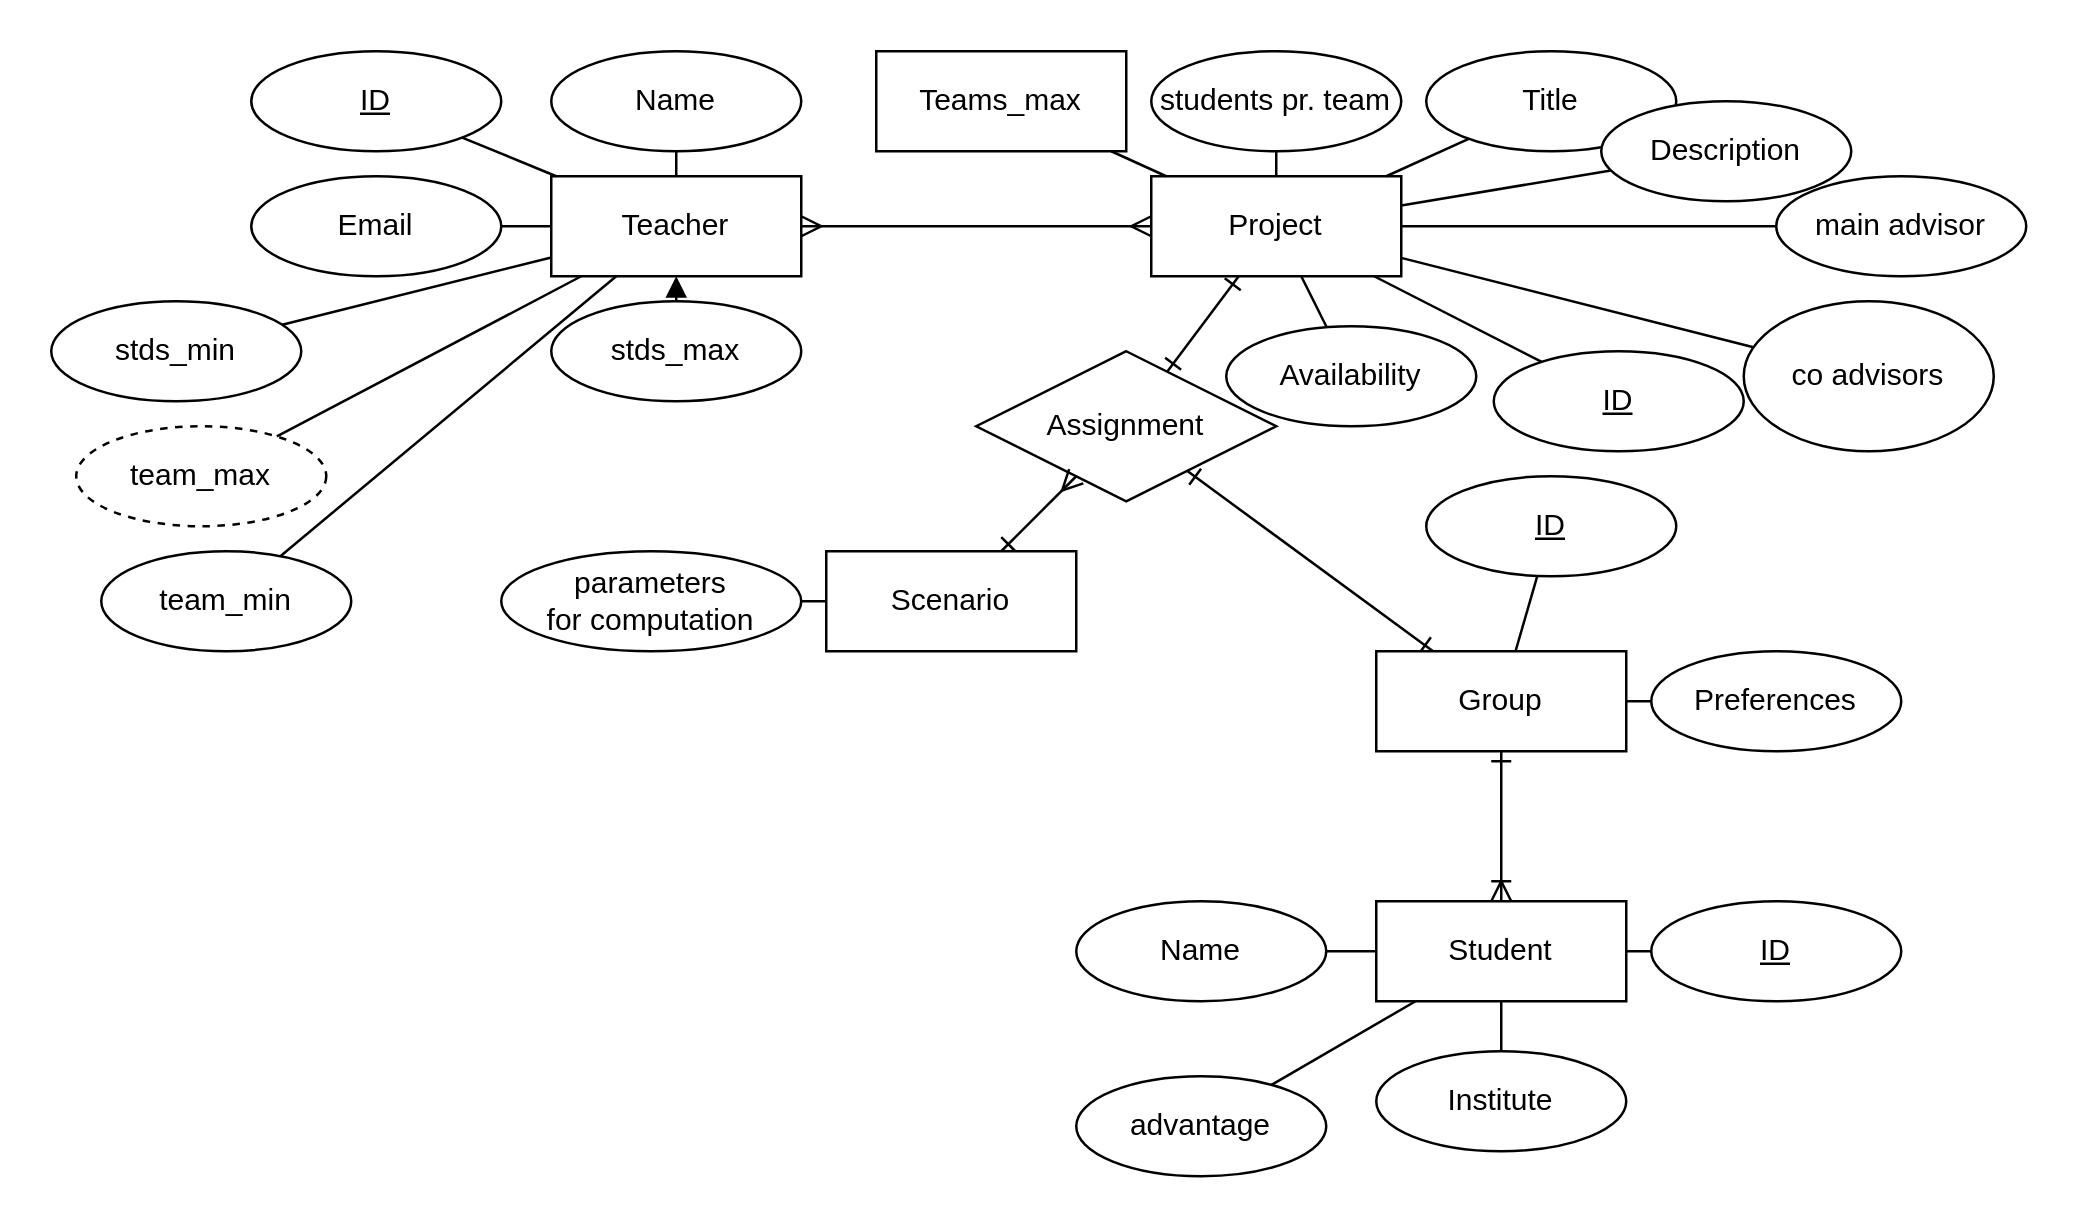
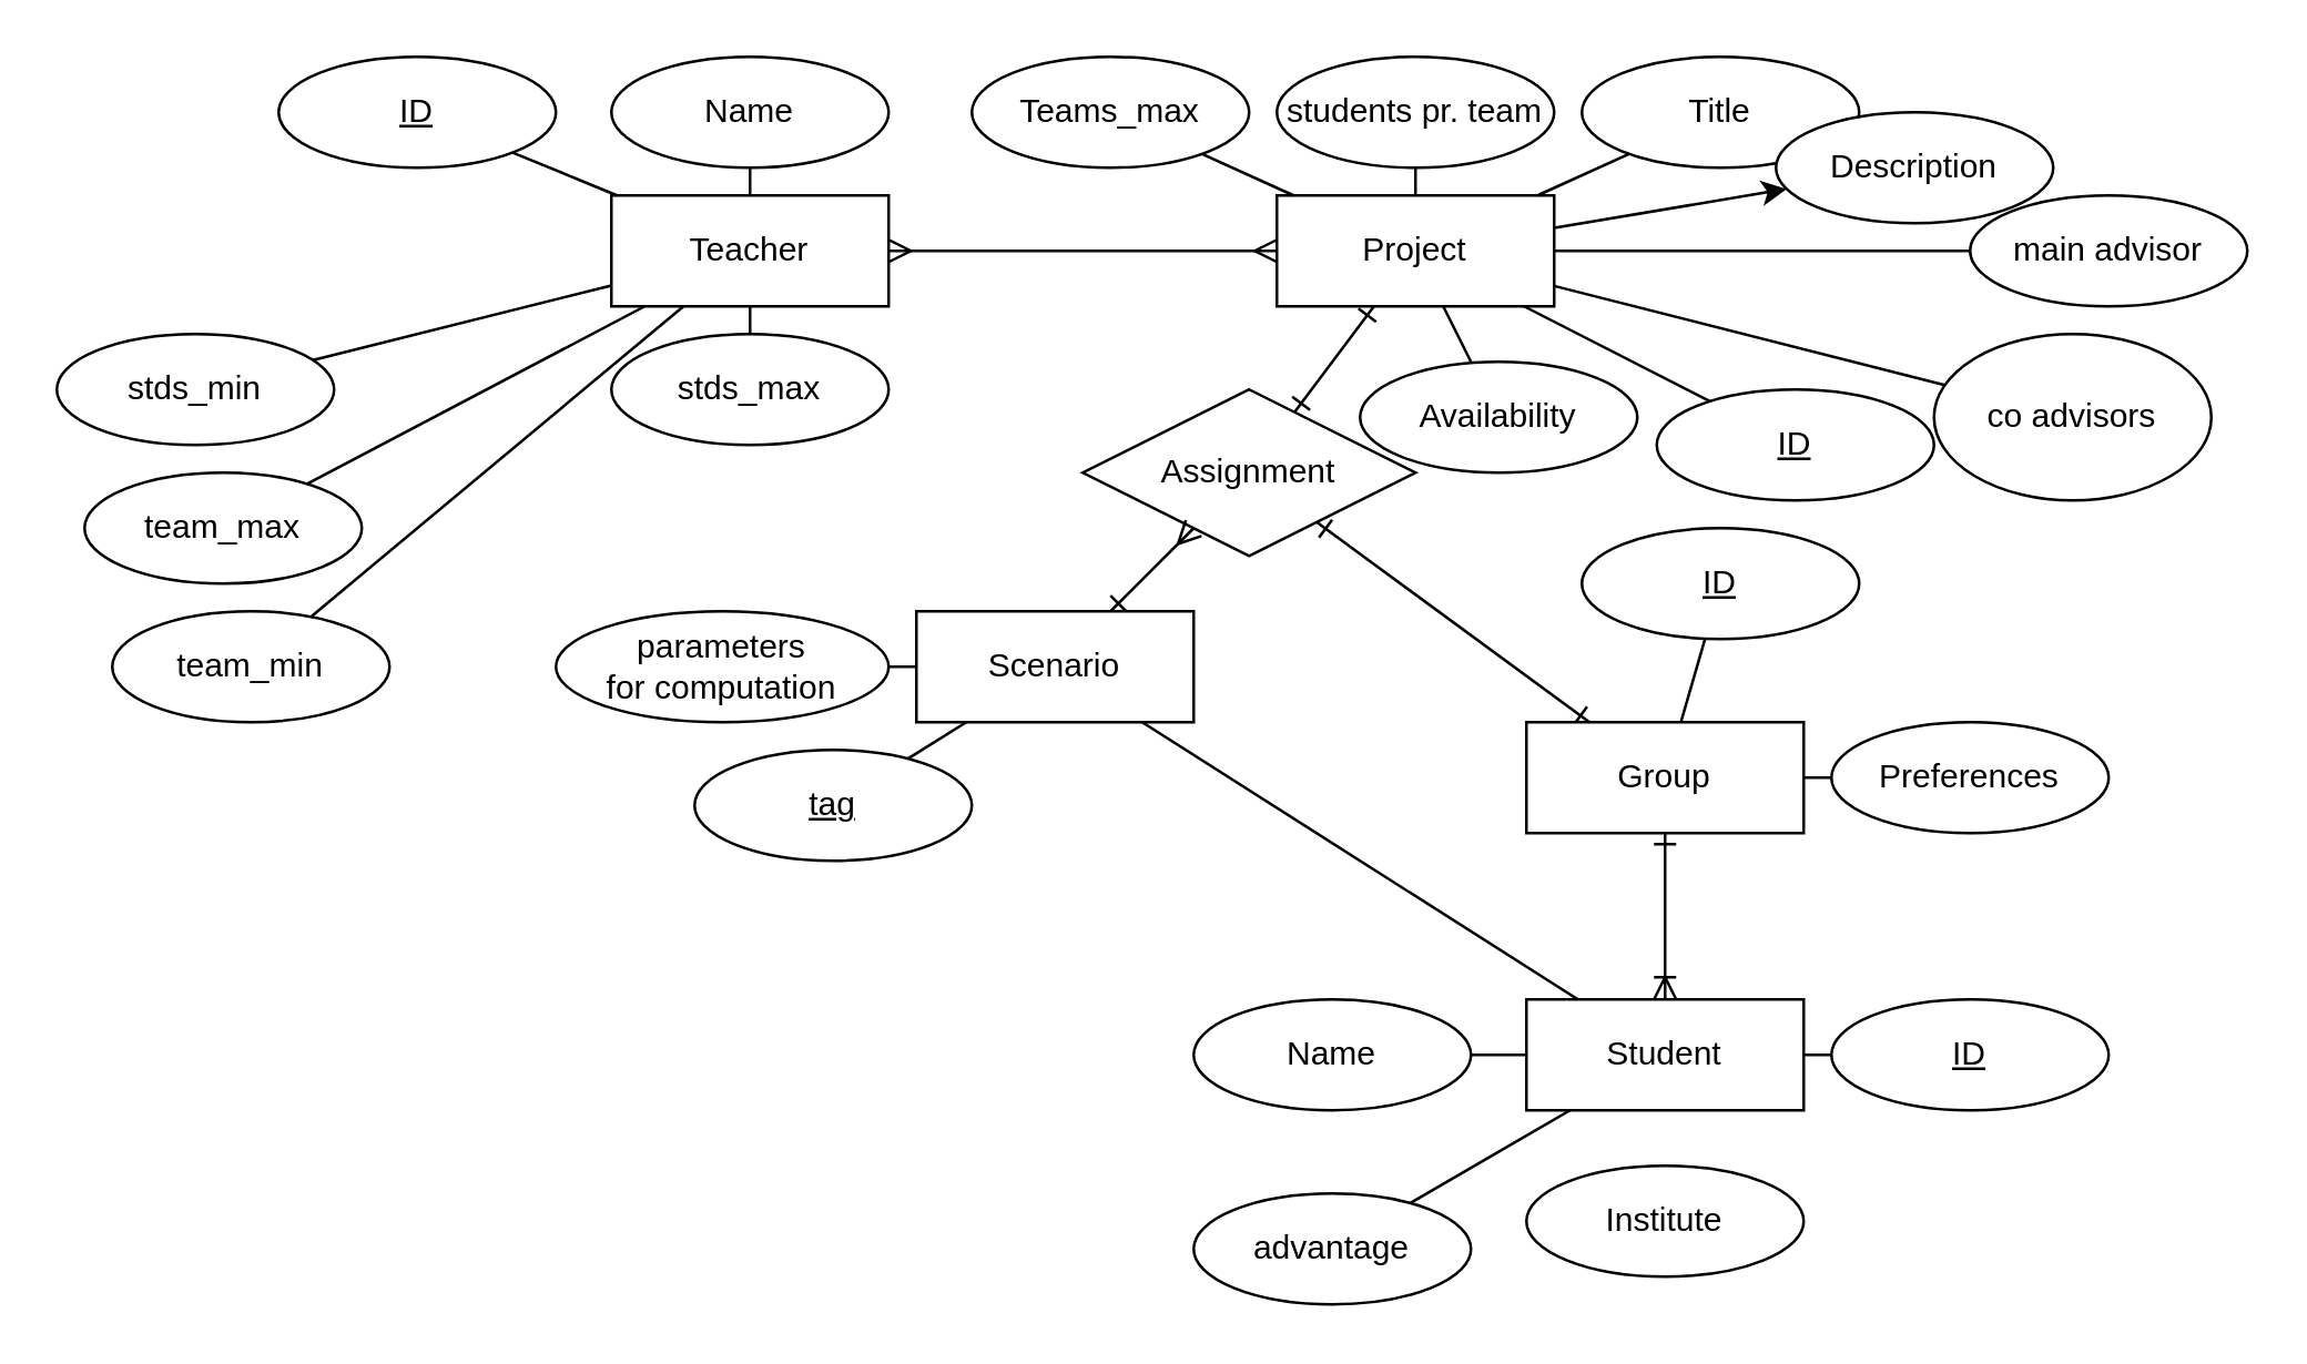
  <mxCell id="0" />
  <mxCell id="1" parent="0" />
  <mxCell id="2" value="Teacher" style="whiteSpace=wrap;html=1;align=center;" parent="1" vertex="1"><mxGeometry x="220" y="70" width="100" height="40" as="geometry" /></mxCell>
  <mxCell id="3" value="Student" style="whiteSpace=wrap;html=1;align=center;" parent="1" vertex="1"><mxGeometry x="550" y="360" width="100" height="40" as="geometry" /></mxCell>
  <mxCell id="4" value="Project" style="whiteSpace=wrap;html=1;align=center;" parent="1" vertex="1"><mxGeometry x="460" y="70" width="100" height="40" as="geometry" /></mxCell>
  <mxCell id="5" value="ID" style="ellipse;whiteSpace=wrap;html=1;align=center;fontStyle=4;" parent="1" vertex="1"><mxGeometry x="100" y="20" width="100" height="40" as="geometry" /></mxCell>
  <mxCell id="6" value="Name" style="ellipse;whiteSpace=wrap;html=1;align=center;" parent="1" vertex="1"><mxGeometry x="220" y="20" width="100" height="40" as="geometry" /></mxCell>
- <mxCell id="7" value="Email" style="ellipse;whiteSpace=wrap;html=1;align=center;" parent="1" vertex="1"><mxGeometry x="100" y="70" width="100" height="40" as="geometry" /></mxCell>
  <mxCell id="8" value="stds_max" style="ellipse;whiteSpace=wrap;html=1;align=center;" parent="1" vertex="1"><mxGeometry x="220" y="120" width="100" height="40" as="geometry" /></mxCell>
  <mxCell id="9" value="stds_min" style="ellipse;whiteSpace=wrap;html=1;align=center;" parent="1" vertex="1"><mxGeometry x="20" y="120" width="100" height="40" as="geometry" /></mxCell>
- <mxCell id="10" value="" style="endArrow=none;html=1;rounded=0;" parent="1" source="2" target="7" edge="1"><mxGeometry relative="1" as="geometry"><mxPoint x="220" y="160" as="sourcePoint" /><mxPoint x="380" y="160" as="targetPoint" /></mxGeometry></mxCell>
  <mxCell id="11" value="" style="endArrow=none;html=1;rounded=0;" parent="1" source="2" target="9" edge="1"><mxGeometry relative="1" as="geometry"><mxPoint x="220" y="160" as="sourcePoint" /><mxPoint x="380" y="160" as="targetPoint" /></mxGeometry></mxCell>
  <mxCell id="12" value="" style="endArrow=none;html=1;rounded=0;" parent="1" source="6" target="2" edge="1"><mxGeometry relative="1" as="geometry"><mxPoint x="220" y="160" as="sourcePoint" /><mxPoint x="380" y="160" as="targetPoint" /></mxGeometry></mxCell>
  <mxCell id="13" value="" style="endArrow=none;html=1;rounded=0;" parent="1" source="5" target="2" edge="1"><mxGeometry relative="1" as="geometry"><mxPoint x="220" y="160" as="sourcePoint" /><mxPoint x="380" y="160" as="targetPoint" /></mxGeometry></mxCell>
- <mxCell id="14" value="" style="endArrow=block;html=1;rounded=0;" parent="1" source="8" target="2" edge="1"><mxGeometry relative="1" as="geometry"><mxPoint x="358.765" y="45.617" as="sourcePoint" /><mxPoint x="380" y="160" as="targetPoint" /></mxGeometry></mxCell>
+ <mxCell id="14" value="" style="endArrow=none;html=1;rounded=0;" parent="1" source="8" target="2" edge="1"><mxGeometry relative="1" as="geometry"><mxPoint x="358.765" y="45.617" as="sourcePoint" /><mxPoint x="380" y="160" as="targetPoint" /></mxGeometry></mxCell>
  <mxCell id="15" value="ID" style="ellipse;whiteSpace=wrap;html=1;align=center;fontStyle=4;" parent="1" vertex="1"><mxGeometry x="597" y="140" width="100" height="40" as="geometry" /></mxCell>
  <mxCell id="16" value="Title" style="ellipse;whiteSpace=wrap;html=1;align=center;" parent="1" vertex="1"><mxGeometry x="570" y="20" width="100" height="40" as="geometry" /></mxCell>
- <mxCell id="17" value="Teams_max" style="whiteSpace=wrap;html=1;align=center;rounded=0;" parent="1" vertex="1"><mxGeometry x="350" y="20" width="100" height="40" as="geometry" /></mxCell>
+ <mxCell id="17" value="Teams_max" style="ellipse;whiteSpace=wrap;html=1;align=center;" parent="1" vertex="1"><mxGeometry x="350" y="20" width="100" height="40" as="geometry" /></mxCell>
  <mxCell id="18" value="students pr. team" style="ellipse;whiteSpace=wrap;html=1;align=center;" parent="1" vertex="1"><mxGeometry x="460" y="20" width="100" height="40" as="geometry" /></mxCell>
  <mxCell id="19" value="Description" style="ellipse;whiteSpace=wrap;html=1;align=center;" parent="1" vertex="1"><mxGeometry x="640" y="40" width="100" height="40" as="geometry" /></mxCell>
  <mxCell id="20" value="" style="endArrow=none;html=1;rounded=0;" parent="1" source="17" target="4" edge="1"><mxGeometry relative="1" as="geometry"><mxPoint x="310" y="140" as="sourcePoint" /><mxPoint x="470" y="140" as="targetPoint" /></mxGeometry></mxCell>
  <mxCell id="21" value="" style="endArrow=none;html=1;rounded=0;" parent="1" source="18" target="4" edge="1"><mxGeometry relative="1" as="geometry"><mxPoint x="370" y="130" as="sourcePoint" /><mxPoint x="530" y="130" as="targetPoint" /></mxGeometry></mxCell>
  <mxCell id="22" value="" style="endArrow=none;html=1;rounded=0;" parent="1" source="4" target="16" edge="1"><mxGeometry relative="1" as="geometry"><mxPoint x="490" y="130" as="sourcePoint" /><mxPoint x="650" y="130" as="targetPoint" /></mxGeometry></mxCell>
- <mxCell id="23" value="" style="endArrow=none;html=1;rounded=0;" parent="1" source="4" target="19" edge="1"><mxGeometry relative="1" as="geometry"><mxPoint x="490" y="130" as="sourcePoint" /><mxPoint x="650" y="130" as="targetPoint" /></mxGeometry></mxCell>
+ <mxCell id="23" value="" style="endArrow=classic;html=1;rounded=0;" parent="1" source="4" target="19" edge="1"><mxGeometry relative="1" as="geometry"><mxPoint x="490" y="130" as="sourcePoint" /><mxPoint x="650" y="130" as="targetPoint" /></mxGeometry></mxCell>
  <mxCell id="24" value="" style="endArrow=none;html=1;rounded=0;" parent="1" source="4" target="15" edge="1"><mxGeometry relative="1" as="geometry"><mxPoint x="430" y="130" as="sourcePoint" /><mxPoint x="590" y="130" as="targetPoint" /></mxGeometry></mxCell>
  <mxCell id="25" value="Name" style="ellipse;whiteSpace=wrap;html=1;align=center;" parent="1" vertex="1"><mxGeometry x="430" y="360" width="100" height="40" as="geometry" /></mxCell>
  <mxCell id="26" value="ID" style="ellipse;whiteSpace=wrap;html=1;align=center;fontStyle=4;" parent="1" vertex="1"><mxGeometry x="660" y="360" width="100" height="40" as="geometry" /></mxCell>
  <mxCell id="27" value="Preferences" style="ellipse;whiteSpace=wrap;html=1;align=center;" parent="1" vertex="1"><mxGeometry x="660" y="260" width="100" height="40" as="geometry" /></mxCell>
  <mxCell id="28" value="" style="endArrow=none;html=1;rounded=0;" parent="1" source="3" target="26" edge="1"><mxGeometry relative="1" as="geometry"><mxPoint x="580" y="200" as="sourcePoint" /><mxPoint x="740" y="200" as="targetPoint" /></mxGeometry></mxCell>
  <mxCell id="29" value="" style="endArrow=none;html=1;rounded=0;" parent="1" source="25" target="3" edge="1"><mxGeometry relative="1" as="geometry"><mxPoint x="580" y="200" as="sourcePoint" /><mxPoint x="740" y="200" as="targetPoint" /></mxGeometry></mxCell>
  <mxCell id="30" value="" style="endArrow=none;html=1;rounded=0;" parent="1" source="27" target="41" edge="1"><mxGeometry relative="1" as="geometry"><mxPoint x="641.327" y="318.615" as="sourcePoint" /><mxPoint x="628" y="311" as="targetPoint" /></mxGeometry></mxCell>
  <mxCell id="31" value="" style="edgeStyle=elbowEdgeStyle;fontSize=12;html=1;endArrow=ERoneToMany;rounded=1;movable=1;resizable=1;rotatable=1;deletable=1;editable=1;connectable=1;strokeColor=default;anchorPointDirection=1;startArrow=ERone;startFill=0;elbow=vertical;" parent="1" source="41" target="3" edge="1"><mxGeometry x="-1" y="50" width="100" height="100" relative="1" as="geometry"><mxPoint x="600" y="325" as="sourcePoint" /><mxPoint x="930" y="285" as="targetPoint" /><mxPoint as="offset" /></mxGeometry></mxCell>
  <mxCell id="32" value="ID" style="ellipse;whiteSpace=wrap;html=1;align=center;fontStyle=4;rounded=0;" parent="1" vertex="1"><mxGeometry x="570" y="190" width="100" height="40" as="geometry" /></mxCell>
  <mxCell id="33" value="" style="endArrow=none;html=1;rounded=0;strokeColor=default;" parent="1" source="32" target="41" edge="1"><mxGeometry relative="1" as="geometry"><mxPoint x="420" y="305" as="sourcePoint" /><mxPoint x="572" y="279" as="targetPoint" /></mxGeometry></mxCell>
  <mxCell id="34" value="" style="edgeStyle=entityRelationEdgeStyle;fontSize=12;html=1;endArrow=ERmany;rounded=1;strokeColor=default;startArrow=ERmany;startFill=0;" parent="1" source="2" target="4" edge="1"><mxGeometry width="100" height="100" relative="1" as="geometry"><mxPoint x="300" y="310" as="sourcePoint" /><mxPoint x="400" y="210" as="targetPoint" /></mxGeometry></mxCell>
  <mxCell id="35" value="Scenario" style="whiteSpace=wrap;html=1;align=center;rounded=0;" parent="1" vertex="1"><mxGeometry x="330" y="220" width="100" height="40" as="geometry" /></mxCell>
  <mxCell id="36" value="parameters&lt;br&gt;for computation" style="ellipse;whiteSpace=wrap;html=1;align=center;rounded=0;" parent="1" vertex="1"><mxGeometry x="200" y="220" width="120" height="40" as="geometry" /></mxCell>
+ <mxCell id="37" value="tag" style="ellipse;whiteSpace=wrap;html=1;align=center;fontStyle=4;rounded=0;" parent="1" vertex="1"><mxGeometry x="250" y="270" width="100" height="40" as="geometry" /></mxCell>
  <mxCell id="38" value="Assignment" style="shape=rhombus;perimeter=rhombusPerimeter;whiteSpace=wrap;html=1;align=center;rounded=0;" parent="1" vertex="1"><mxGeometry x="390" y="140" width="120" height="60" as="geometry" /></mxCell>
  <mxCell id="39" value="" style="fontSize=12;html=1;endArrow=ERone;startArrow=ERone;rounded=1;strokeColor=default;elbow=vertical;startFill=0;endFill=0;" parent="1" source="38" target="4" edge="1"><mxGeometry width="100" height="100" relative="1" as="geometry"><mxPoint x="300" y="230" as="sourcePoint" /><mxPoint x="400" y="130" as="targetPoint" /></mxGeometry></mxCell>
  <mxCell id="40" value="" style="fontSize=12;html=1;endArrow=ERone;startArrow=ERone;rounded=1;strokeColor=default;elbow=vertical;startFill=0;endFill=0;" parent="1" source="41" target="38" edge="1"><mxGeometry width="100" height="100" relative="1" as="geometry"><mxPoint x="510" y="375" as="sourcePoint" /><mxPoint x="520" y="120" as="targetPoint" /></mxGeometry></mxCell>
  <mxCell id="41" value="Group" style="whiteSpace=wrap;html=1;align=center;rounded=0;" parent="1" vertex="1"><mxGeometry x="550" y="260" width="100" height="40" as="geometry" /></mxCell>
+ <mxCell id="42" value="" style="endArrow=none;html=1;rounded=0;strokeColor=default;elbow=vertical;" parent="1" source="37" target="35" edge="1"><mxGeometry relative="1" as="geometry"><mxPoint x="280" y="270" as="sourcePoint" /><mxPoint x="440" y="270" as="targetPoint" /></mxGeometry></mxCell>
  <mxCell id="43" value="" style="endArrow=none;html=1;rounded=0;strokeColor=default;elbow=vertical;" parent="1" source="36" target="35" edge="1"><mxGeometry relative="1" as="geometry"><mxPoint x="280" y="270" as="sourcePoint" /><mxPoint x="440" y="270" as="targetPoint" /></mxGeometry></mxCell>
  <mxCell id="44" value="" style="endArrow=ERmany;html=1;rounded=0;strokeColor=default;elbow=vertical;endFill=0;startArrow=ERone;startFill=0;" parent="1" source="35" target="38" edge="1"><mxGeometry relative="1" as="geometry"><mxPoint x="280" y="270" as="sourcePoint" /><mxPoint x="440" y="270" as="targetPoint" /></mxGeometry></mxCell>
  <mxCell id="45" value="Availability" style="ellipse;whiteSpace=wrap;html=1;align=center;" parent="1" vertex="1"><mxGeometry x="490" y="130" width="100" height="40" as="geometry" /></mxCell>
  <mxCell id="46" value="" style="endArrow=none;html=1;rounded=0;" parent="1" source="4" target="45" edge="1"><mxGeometry relative="1" as="geometry"><mxPoint x="450" y="200" as="sourcePoint" /><mxPoint x="610" y="200" as="targetPoint" /></mxGeometry></mxCell>
  <mxCell id="47" value="Institute" style="ellipse;whiteSpace=wrap;html=1;align=center;" parent="1" vertex="1"><mxGeometry x="550" y="420" width="100" height="40" as="geometry" /></mxCell>
- <mxCell id="48" value="" style="endArrow=none;html=1;rounded=0;" parent="1" source="3" target="47" edge="1"><mxGeometry relative="1" as="geometry"><mxPoint x="460" y="320" as="sourcePoint" /><mxPoint x="620" y="320" as="targetPoint" /></mxGeometry></mxCell>
+ <mxCell id="48" value="" style="endArrow=none;html=1;rounded=0;" parent="1" source="3" target="35" edge="1"><mxGeometry relative="1" as="geometry"><mxPoint x="460" y="320" as="sourcePoint" /><mxPoint x="620" y="320" as="targetPoint" /></mxGeometry></mxCell>
  <mxCell id="49" value="advantage" style="ellipse;whiteSpace=wrap;html=1;align=center;" parent="1" vertex="1"><mxGeometry x="430" y="430" width="100" height="40" as="geometry" /></mxCell>
  <mxCell id="50" value="" style="endArrow=none;html=1;rounded=0;" parent="1" source="49" target="3" edge="1"><mxGeometry relative="1" as="geometry"><mxPoint x="480" y="320" as="sourcePoint" /><mxPoint x="640" y="320" as="targetPoint" /></mxGeometry></mxCell>
  <mxCell id="51" value="team_min" style="ellipse;whiteSpace=wrap;html=1;align=center;" parent="1" vertex="1"><mxGeometry x="40" y="220" width="100" height="40" as="geometry" /></mxCell>
- <mxCell id="52" value="team_max" style="ellipse;whiteSpace=wrap;html=1;align=center;dashed=1;" parent="1" vertex="1"><mxGeometry x="30" y="170" width="100" height="40" as="geometry" /></mxCell>
+ <mxCell id="52" value="team_max" style="ellipse;whiteSpace=wrap;html=1;align=center;" parent="1" vertex="1"><mxGeometry x="30" y="170" width="100" height="40" as="geometry" /></mxCell>
  <mxCell id="53" value="" style="endArrow=none;html=1;rounded=0;" parent="1" source="2" target="52" edge="1"><mxGeometry relative="1" as="geometry"><mxPoint x="480" y="320" as="sourcePoint" /><mxPoint x="640" y="320" as="targetPoint" /></mxGeometry></mxCell>
  <mxCell id="54" value="" style="endArrow=none;html=1;rounded=0;" parent="1" source="2" target="51" edge="1"><mxGeometry relative="1" as="geometry"><mxPoint x="480" y="320" as="sourcePoint" /><mxPoint x="640" y="320" as="targetPoint" /></mxGeometry></mxCell>
  <mxCell id="55" value="main advisor" style="ellipse;whiteSpace=wrap;html=1;align=center;" parent="1" vertex="1"><mxGeometry x="710" y="70" width="100" height="40" as="geometry" /></mxCell>
  <mxCell id="56" value="co advisors" style="ellipse;whiteSpace=wrap;html=1;align=center;" parent="1" vertex="1"><mxGeometry x="697" y="120" width="100" height="60" as="geometry" /></mxCell>
  <mxCell id="57" value="" style="endArrow=none;html=1;rounded=0;" parent="1" source="4" target="55" edge="1"><mxGeometry relative="1" as="geometry"><mxPoint x="480" y="320" as="sourcePoint" /><mxPoint x="640" y="320" as="targetPoint" /></mxGeometry></mxCell>
  <mxCell id="58" value="" style="endArrow=none;html=1;rounded=0;" parent="1" source="56" target="4" edge="1"><mxGeometry relative="1" as="geometry"><mxPoint x="480" y="320" as="sourcePoint" /><mxPoint x="640" y="320" as="targetPoint" /></mxGeometry></mxCell>
